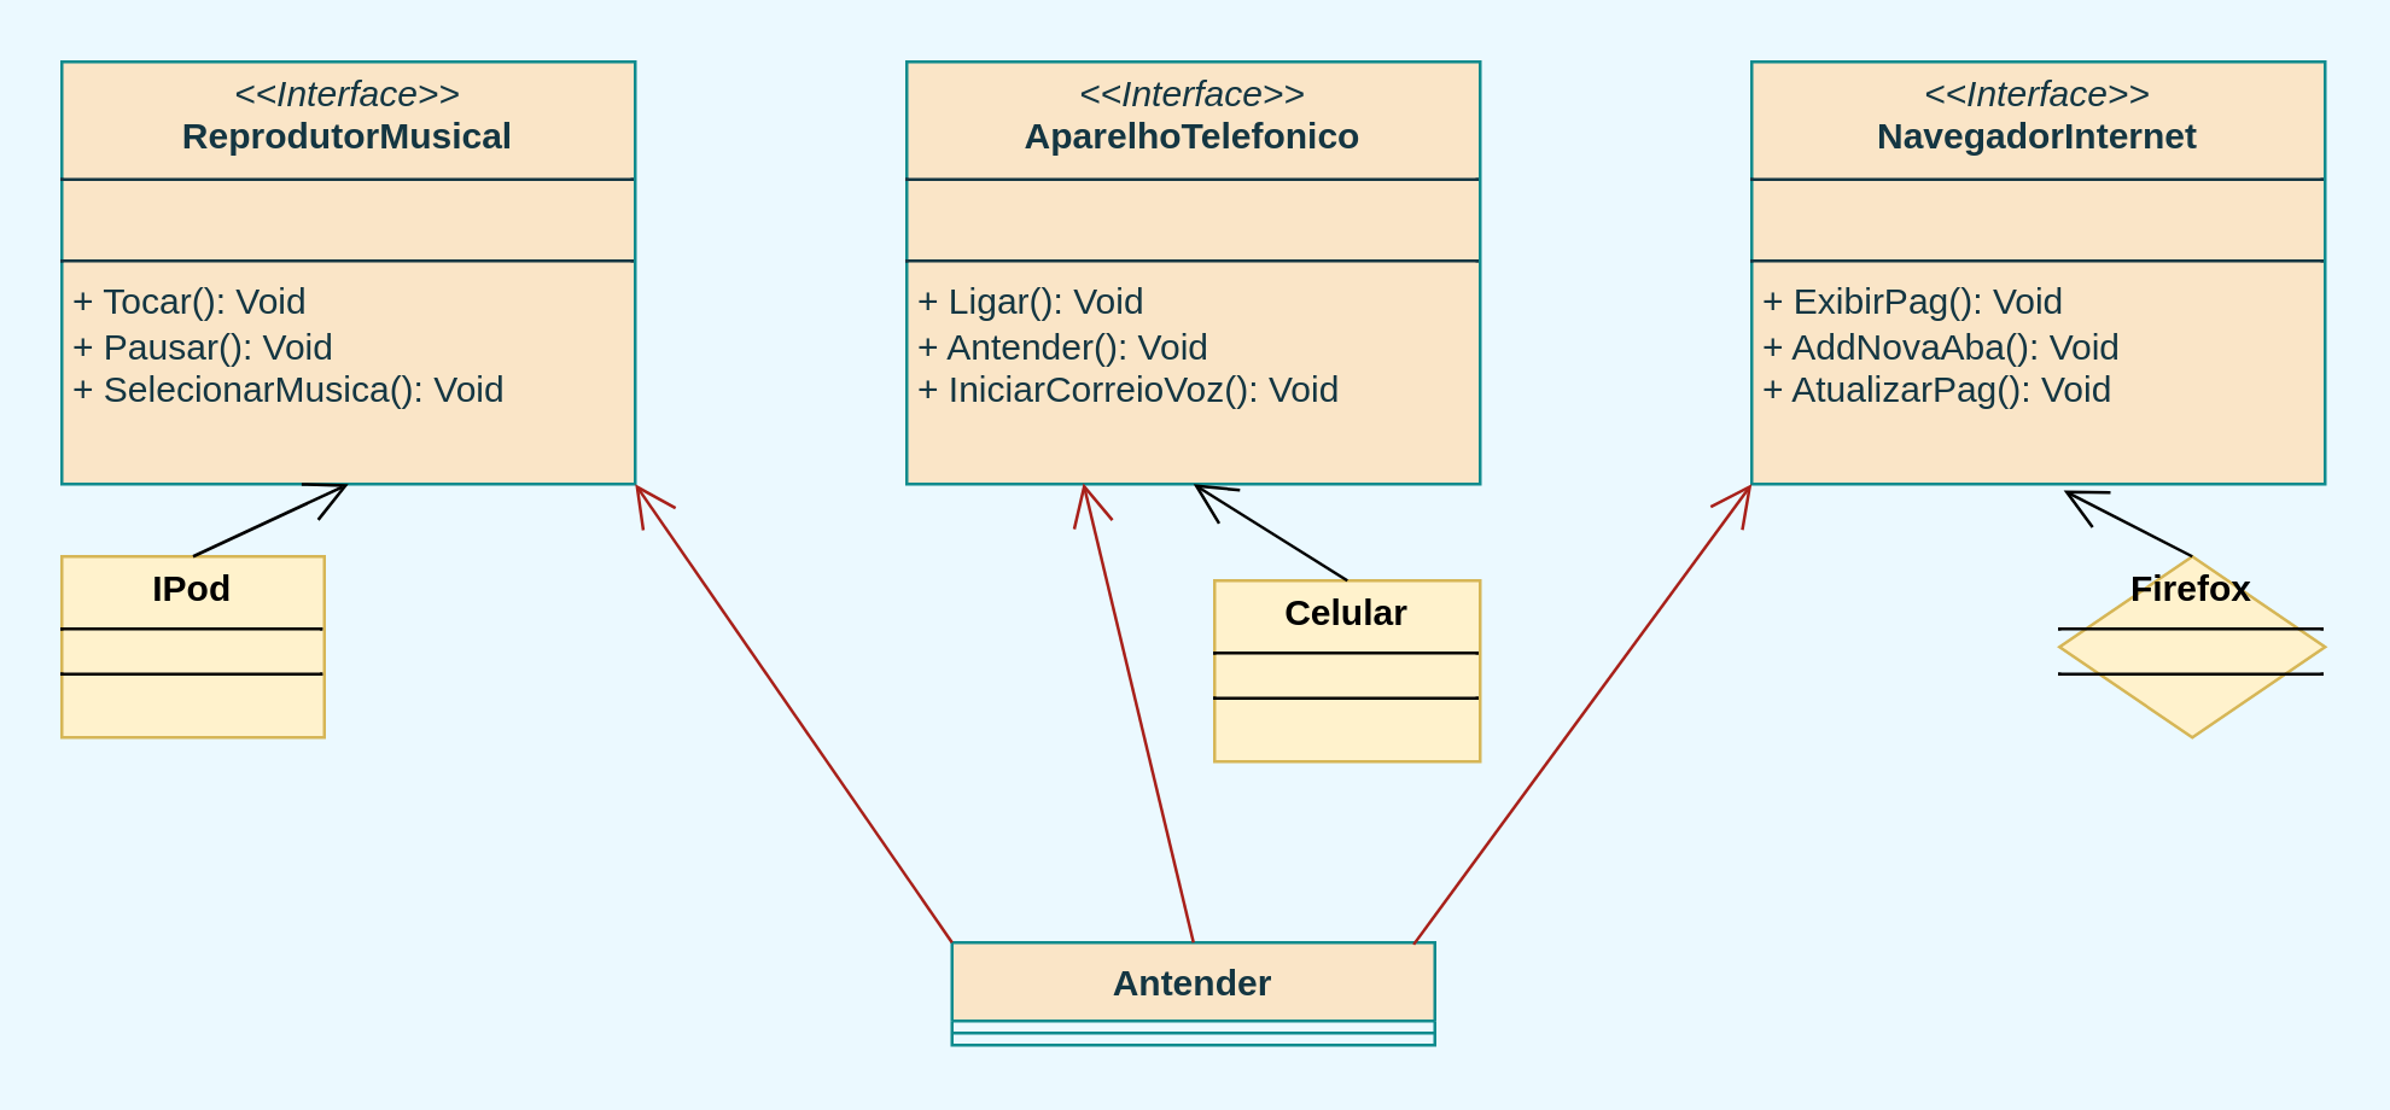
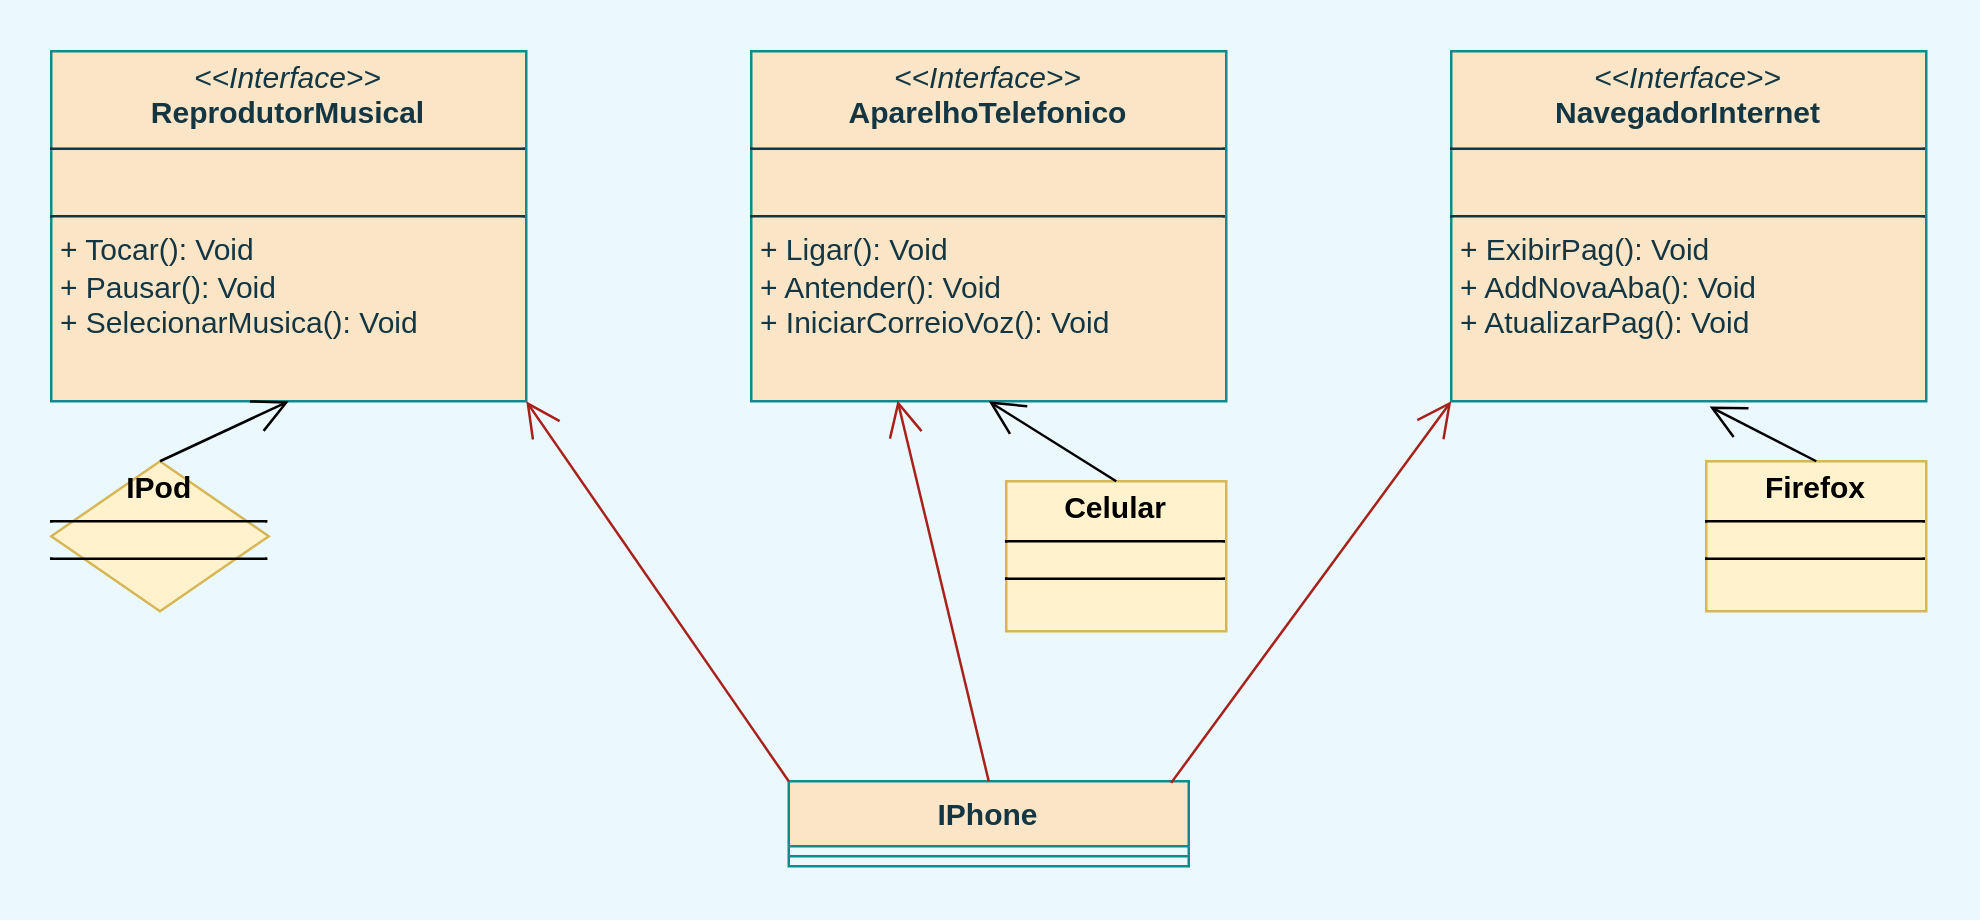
  <mxCell id="0" />
  <mxCell id="1" parent="0" />
- <mxCell id="2" value="Antender" style="swimlane;fontStyle=1;align=center;verticalAlign=top;childLayout=stackLayout;horizontal=1;startSize=26;horizontalStack=0;resizeParent=1;resizeParentMax=0;resizeLast=0;collapsible=1;marginBottom=0;whiteSpace=wrap;html=1;labelBackgroundColor=none;rounded=0;fillColor=#FAE5C7;strokeColor=#0F8B8D;fontColor=#143642;" vertex="1" parent="1"><mxGeometry x="315" y="312" width="160" height="34" as="geometry" /></mxCell>
+ <mxCell id="2" value="IPhone" style="swimlane;fontStyle=1;align=center;verticalAlign=top;childLayout=stackLayout;horizontal=1;startSize=26;horizontalStack=0;resizeParent=1;resizeParentMax=0;resizeLast=0;collapsible=1;marginBottom=0;whiteSpace=wrap;html=1;labelBackgroundColor=none;rounded=0;fillColor=#FAE5C7;strokeColor=#0F8B8D;fontColor=#143642;" vertex="1" parent="1"><mxGeometry x="315" y="312" width="160" height="34" as="geometry" /></mxCell>
  <mxCell id="3" value="" style="line;strokeWidth=1;fillColor=none;align=left;verticalAlign=middle;spacingTop=-1;spacingLeft=3;spacingRight=3;rotatable=0;labelPosition=right;points=[];portConstraint=eastwest;labelBackgroundColor=none;rounded=0;strokeColor=#0F8B8D;fontColor=#143642;" vertex="1" parent="2"><mxGeometry y="26" width="160" height="8" as="geometry" /></mxCell>
  <mxCell id="4" value="&lt;p style=&quot;margin:0px;margin-top:4px;text-align:center;&quot;&gt;&lt;i&gt;&amp;lt;&amp;lt;Interface&amp;gt;&amp;gt;&lt;/i&gt;&lt;br&gt;&lt;b&gt;ReprodutorMusical&lt;/b&gt;&lt;/p&gt;&lt;hr size=&quot;1&quot; style=&quot;border-style:solid;&quot;&gt;&lt;p style=&quot;margin:0px;margin-left:4px;&quot;&gt;&lt;br&gt;&lt;/p&gt;&lt;hr size=&quot;1&quot; style=&quot;border-style:solid;&quot;&gt;&lt;p style=&quot;margin:0px;margin-left:4px;&quot;&gt;+ Tocar(): Void&lt;/p&gt;&lt;p style=&quot;margin:0px;margin-left:4px;&quot;&gt;+ Pausar(): Void&lt;br&gt;&lt;/p&gt;&lt;p style=&quot;margin:0px;margin-left:4px;&quot;&gt;+ SelecionarMusica(): Void&lt;br&gt;&lt;/p&gt;" style="verticalAlign=top;align=left;overflow=fill;html=1;whiteSpace=wrap;labelBackgroundColor=none;rounded=0;fillColor=#FAE5C7;strokeColor=#0F8B8D;fontColor=#143642;" vertex="1" parent="1"><mxGeometry x="20" y="20" width="190" height="140" as="geometry" /></mxCell>
  <mxCell id="5" value="&lt;p style=&quot;margin:0px;margin-top:4px;text-align:center;&quot;&gt;&lt;i&gt;&amp;lt;&amp;lt;Interface&amp;gt;&amp;gt;&lt;/i&gt;&lt;br&gt;&lt;b&gt;AparelhoTelefonico&lt;/b&gt;&lt;/p&gt;&lt;hr size=&quot;1&quot; style=&quot;border-style:solid;&quot;&gt;&lt;p style=&quot;margin:0px;margin-left:4px;&quot;&gt;&lt;br&gt;&lt;/p&gt;&lt;hr size=&quot;1&quot; style=&quot;border-style:solid;&quot;&gt;&lt;p style=&quot;margin:0px;margin-left:4px;&quot;&gt;+ Ligar(): Void&lt;/p&gt;&lt;p style=&quot;margin:0px;margin-left:4px;&quot;&gt;+ Antender(): Void&lt;br&gt;&lt;/p&gt;&lt;p style=&quot;margin:0px;margin-left:4px;&quot;&gt;+ IniciarCorreioVoz(): Void&lt;br&gt;&lt;/p&gt;" style="verticalAlign=top;align=left;overflow=fill;html=1;whiteSpace=wrap;labelBackgroundColor=none;rounded=0;fillColor=#FAE5C7;strokeColor=#0F8B8D;fontColor=#143642;" vertex="1" parent="1"><mxGeometry x="300" y="20" width="190" height="140" as="geometry" /></mxCell>
  <mxCell id="6" value="&lt;p style=&quot;margin:0px;margin-top:4px;text-align:center;&quot;&gt;&lt;i&gt;&amp;lt;&amp;lt;Interface&amp;gt;&amp;gt;&lt;/i&gt;&lt;br&gt;&lt;b&gt;NavegadorInternet&lt;/b&gt;&lt;/p&gt;&lt;hr size=&quot;1&quot; style=&quot;border-style:solid;&quot;&gt;&lt;p style=&quot;margin:0px;margin-left:4px;&quot;&gt;&lt;br&gt;&lt;/p&gt;&lt;hr size=&quot;1&quot; style=&quot;border-style:solid;&quot;&gt;&lt;p style=&quot;margin:0px;margin-left:4px;&quot;&gt;+ ExibirPag(): Void&lt;/p&gt;&lt;p style=&quot;margin:0px;margin-left:4px;&quot;&gt;+ AddNovaAba(): Void&lt;br&gt;&lt;/p&gt;&lt;p style=&quot;margin:0px;margin-left:4px;&quot;&gt;+ AtualizarPag(): Void&lt;br&gt;&lt;/p&gt;" style="verticalAlign=top;align=left;overflow=fill;html=1;whiteSpace=wrap;labelBackgroundColor=none;rounded=0;fillColor=#FAE5C7;strokeColor=#0F8B8D;fontColor=#143642;" vertex="1" parent="1"><mxGeometry x="580" y="20" width="190" height="140" as="geometry" /></mxCell>
  <mxCell id="7" value="" style="endArrow=open;endFill=1;endSize=12;html=1;rounded=0;exitX=0.956;exitY=0.019;exitDx=0;exitDy=0;exitPerimeter=0;entryX=0;entryY=1;entryDx=0;entryDy=0;labelBackgroundColor=none;fontColor=default;strokeColor=#A8201A;" edge="1" parent="1" source="2" target="6"><mxGeometry width="160" relative="1" as="geometry"><mxPoint x="260" y="10" as="sourcePoint" /><mxPoint x="420" y="10" as="targetPoint" /></mxGeometry></mxCell>
  <mxCell id="8" value="" style="endArrow=open;endFill=1;endSize=12;html=1;rounded=0;exitX=0;exitY=0;exitDx=0;exitDy=0;entryX=1;entryY=1;entryDx=0;entryDy=0;labelBackgroundColor=none;fontColor=default;strokeColor=#A8201A;" edge="1" parent="1" source="2" target="4"><mxGeometry width="160" relative="1" as="geometry"><mxPoint x="270.08" y="-70" as="sourcePoint" /><mxPoint x="120" y="34.103" as="targetPoint" /></mxGeometry></mxCell>
  <mxCell id="9" value="" style="endArrow=open;endFill=1;endSize=12;html=1;rounded=0;exitX=0.5;exitY=0;exitDx=0;exitDy=0;entryX=0.308;entryY=0.998;entryDx=0;entryDy=0;labelBackgroundColor=none;fontColor=default;strokeColor=#A8201A;entryPerimeter=0;" edge="1" parent="1" source="2" target="5"><mxGeometry width="160" relative="1" as="geometry"><mxPoint x="260" y="10" as="sourcePoint" /><mxPoint x="420" y="10" as="targetPoint" /></mxGeometry></mxCell>
- <mxCell id="10" value="&lt;p style=&quot;margin:0px;margin-top:4px;text-align:center;&quot;&gt;&lt;b&gt;IPod&lt;/b&gt;&lt;/p&gt;&lt;hr size=&quot;1&quot; style=&quot;border-style:solid;&quot;&gt;&lt;div style=&quot;height:2px;&quot;&gt;&lt;/div&gt;&lt;hr size=&quot;1&quot; style=&quot;border-style:solid;&quot;&gt;&lt;div style=&quot;height:2px;&quot;&gt;&lt;/div&gt;" style="verticalAlign=top;align=left;overflow=fill;html=1;whiteSpace=wrap;fillColor=#fff2cc;strokeColor=#d6b656;gradientColor=none;" vertex="1" parent="1"><mxGeometry x="20" y="184" width="87" height="60" as="geometry" /></mxCell>
+ <mxCell id="10" value="&lt;p style=&quot;margin:0px;margin-top:4px;text-align:center;&quot;&gt;&lt;b&gt;IPod&lt;/b&gt;&lt;/p&gt;&lt;hr size=&quot;1&quot; style=&quot;border-style:solid;&quot;&gt;&lt;div style=&quot;height:2px;&quot;&gt;&lt;/div&gt;&lt;hr size=&quot;1&quot; style=&quot;border-style:solid;&quot;&gt;&lt;div style=&quot;height:2px;&quot;&gt;&lt;/div&gt;" style="rhombus;verticalAlign=top;align=left;overflow=fill;html=1;whiteSpace=wrap;fillColor=#fff2cc;strokeColor=#d6b656;gradientColor=none;" vertex="1" parent="1"><mxGeometry x="20" y="184" width="87" height="60" as="geometry" /></mxCell>
  <mxCell id="11" value="&lt;p style=&quot;margin:0px;margin-top:4px;text-align:center;&quot;&gt;&lt;b&gt;Celular&lt;/b&gt;&lt;/p&gt;&lt;hr size=&quot;1&quot; style=&quot;border-style:solid;&quot;&gt;&lt;div style=&quot;height:2px;&quot;&gt;&lt;/div&gt;&lt;hr size=&quot;1&quot; style=&quot;border-style:solid;&quot;&gt;&lt;div style=&quot;height:2px;&quot;&gt;&lt;/div&gt;" style="verticalAlign=top;align=left;overflow=fill;html=1;whiteSpace=wrap;fillColor=#fff2cc;strokeColor=#d6b656;gradientColor=none;" vertex="1" parent="1"><mxGeometry x="402" y="192" width="88" height="60" as="geometry" /></mxCell>
- <mxCell id="12" value="&lt;p style=&quot;margin:0px;margin-top:4px;text-align:center;&quot;&gt;&lt;b&gt;Firefox&lt;/b&gt;&lt;/p&gt;&lt;hr size=&quot;1&quot; style=&quot;border-style:solid;&quot;&gt;&lt;div style=&quot;height:2px;&quot;&gt;&lt;/div&gt;&lt;hr size=&quot;1&quot; style=&quot;border-style:solid;&quot;&gt;&lt;div style=&quot;height:2px;&quot;&gt;&lt;/div&gt;" style="rhombus;verticalAlign=top;align=left;overflow=fill;html=1;whiteSpace=wrap;fillColor=#fff2cc;strokeColor=#d6b656;gradientColor=none;" vertex="1" parent="1"><mxGeometry x="682" y="184" width="88" height="60" as="geometry" /></mxCell>
+ <mxCell id="12" value="&lt;p style=&quot;margin:0px;margin-top:4px;text-align:center;&quot;&gt;&lt;b&gt;Firefox&lt;/b&gt;&lt;/p&gt;&lt;hr size=&quot;1&quot; style=&quot;border-style:solid;&quot;&gt;&lt;div style=&quot;height:2px;&quot;&gt;&lt;/div&gt;&lt;hr size=&quot;1&quot; style=&quot;border-style:solid;&quot;&gt;&lt;div style=&quot;height:2px;&quot;&gt;&lt;/div&gt;" style="verticalAlign=top;align=left;overflow=fill;html=1;whiteSpace=wrap;fillColor=#fff2cc;strokeColor=#d6b656;gradientColor=none;" vertex="1" parent="1"><mxGeometry x="682" y="184" width="88" height="60" as="geometry" /></mxCell>
  <mxCell id="13" value="" style="endArrow=open;endFill=1;endSize=12;html=1;rounded=0;exitX=0.5;exitY=0;exitDx=0;exitDy=0;entryX=0.544;entryY=1.015;entryDx=0;entryDy=0;entryPerimeter=0;" edge="1" parent="1" source="12" target="6"><mxGeometry width="160" relative="1" as="geometry"><mxPoint x="564" y="176" as="sourcePoint" /><mxPoint x="724" y="176" as="targetPoint" /></mxGeometry></mxCell>
  <mxCell id="14" value="" style="endArrow=open;endFill=1;endSize=12;html=1;rounded=0;exitX=0.5;exitY=0;exitDx=0;exitDy=0;entryX=0.5;entryY=1;entryDx=0;entryDy=0;" edge="1" parent="1" source="11" target="5"><mxGeometry width="160" relative="1" as="geometry"><mxPoint x="260" y="112" as="sourcePoint" /><mxPoint x="420" y="112" as="targetPoint" /></mxGeometry></mxCell>
  <mxCell id="15" value="" style="endArrow=open;endFill=1;endSize=12;html=1;rounded=0;exitX=0.5;exitY=0;exitDx=0;exitDy=0;entryX=0.5;entryY=1;entryDx=0;entryDy=0;" edge="1" parent="1" source="10" target="4"><mxGeometry width="160" relative="1" as="geometry"><mxPoint x="260" y="112" as="sourcePoint" /><mxPoint x="420" y="112" as="targetPoint" /></mxGeometry></mxCell>
